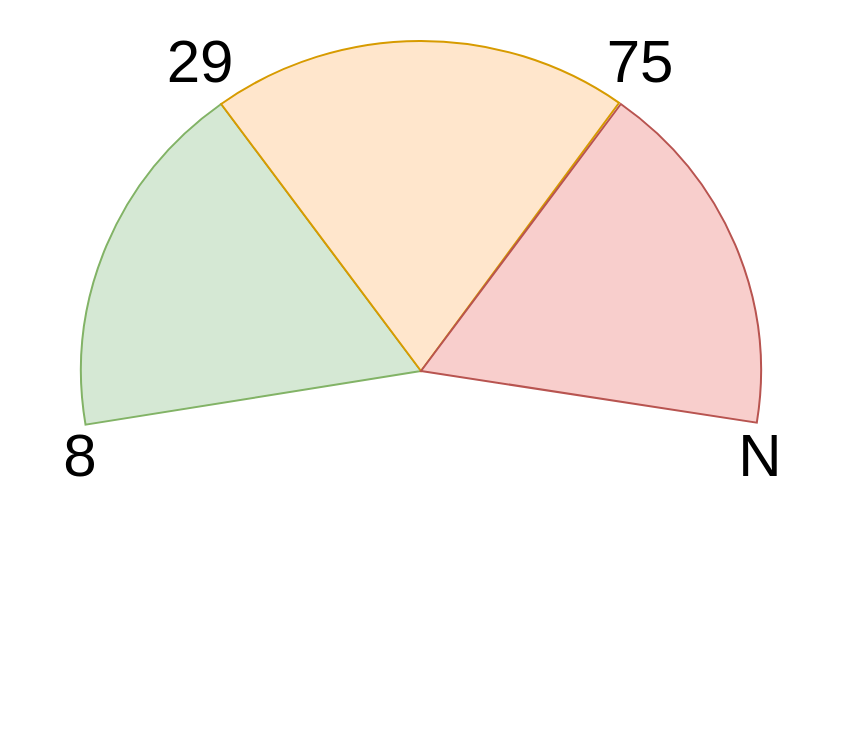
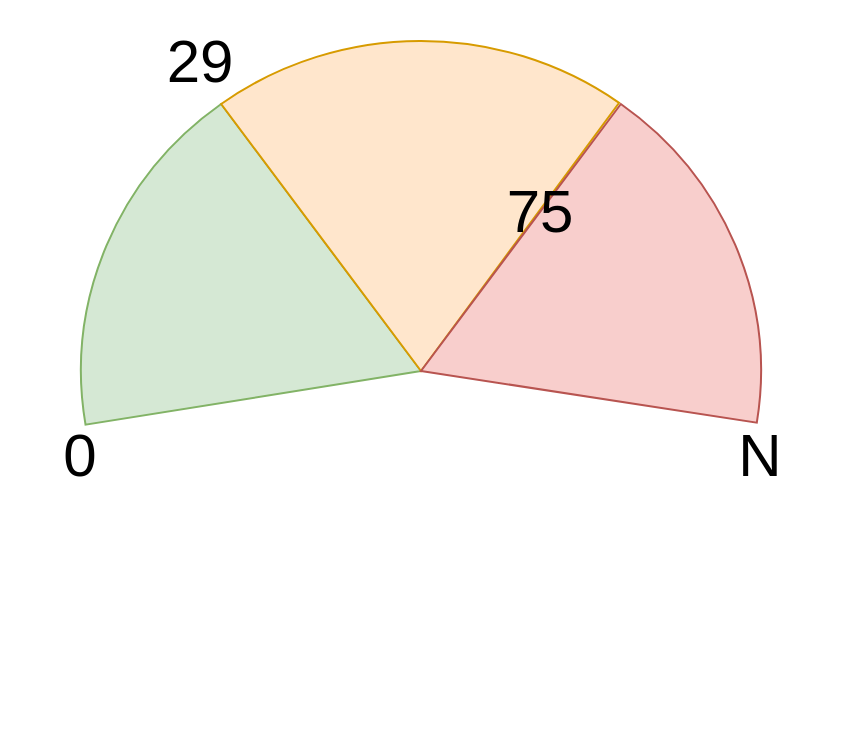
  <mxCell id="0" />
  <mxCell id="1" parent="0" />
  <mxCell id="2" value="" style="verticalLabelPosition=bottom;verticalAlign=top;html=1;shape=mxgraph.basic.pie;startAngle=0.724;endAngle=0.9;fillColor=#d5e8d4;strokeColor=#82b366;" parent="1" vertex="1"><mxGeometry x="40" y="20" width="340" height="330" as="geometry" /></mxCell>
  <mxCell id="3" value="" style="verticalLabelPosition=bottom;verticalAlign=top;html=1;shape=mxgraph.basic.pie;startAngle=0.9;endAngle=0.099;fillColor=#ffe6cc;strokeColor=#d79b00;" parent="1" vertex="1"><mxGeometry x="40" y="20" width="340" height="330" as="geometry" /></mxCell>
  <mxCell id="4" value="" style="verticalLabelPosition=bottom;verticalAlign=top;html=1;shape=mxgraph.basic.pie;startAngle=0.1;endAngle=0.275;fillColor=#f8cecc;strokeColor=#b85450;" parent="1" vertex="1"><mxGeometry x="40" y="20" width="340" height="330" as="geometry" /></mxCell>
- <mxCell id="5" value="8" style="text;html=1;strokeColor=none;fillColor=none;align=center;verticalAlign=middle;whiteSpace=wrap;rounded=0;fontSize=30;" parent="1" vertex="1"><mxGeometry x="20" y="217" width="40" height="20" as="geometry" /></mxCell>
+ <mxCell id="5" value="0" style="text;html=1;strokeColor=none;fillColor=none;align=center;verticalAlign=middle;whiteSpace=wrap;rounded=0;fontSize=30;" parent="1" vertex="1"><mxGeometry x="20" y="217" width="40" height="20" as="geometry" /></mxCell>
  <mxCell id="6" value="29" style="text;html=1;strokeColor=none;fillColor=none;align=center;verticalAlign=middle;whiteSpace=wrap;rounded=0;fontSize=30;" parent="1" vertex="1"><mxGeometry x="80" y="20" width="40" height="20" as="geometry" /></mxCell>
- <mxCell id="7" value="75" style="text;html=1;strokeColor=none;fillColor=none;align=center;verticalAlign=middle;whiteSpace=wrap;rounded=0;fontSize=30;" parent="1" vertex="1"><mxGeometry x="300" y="20" width="40" height="20" as="geometry" /></mxCell>
+ <mxCell id="7" value="75" style="text;html=1;strokeColor=none;fillColor=none;align=center;verticalAlign=middle;whiteSpace=wrap;rounded=0;fontSize=30;" parent="1" vertex="1"><mxGeometry x="250" y="95" width="40" height="20" as="geometry" /></mxCell>
  <mxCell id="8" value="N" style="text;html=1;strokeColor=none;fillColor=none;align=center;verticalAlign=middle;whiteSpace=wrap;rounded=0;fontSize=30;" parent="1" vertex="1"><mxGeometry x="360" y="217" width="40" height="20" as="geometry" /></mxCell>
